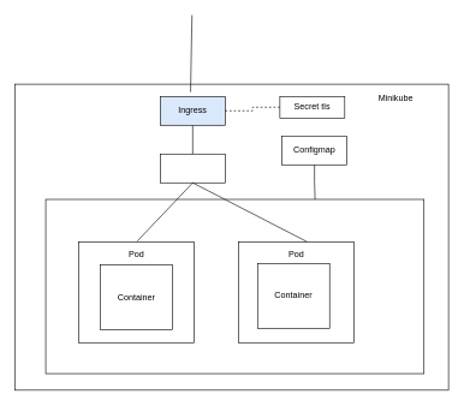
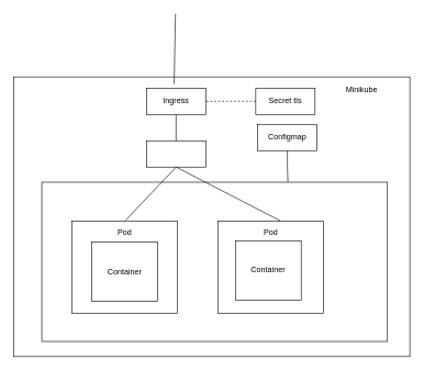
  <mxCell id="0" />
  <mxCell id="1" parent="0" />
  <mxCell id="2" value="" style="rounded=0;whiteSpace=wrap;html=1;" parent="1" vertex="1"><mxGeometry x="20" y="116" width="602" height="425" as="geometry" /></mxCell>
  <mxCell id="3" value="" style="rounded=0;whiteSpace=wrap;html=1;" parent="1" vertex="1"><mxGeometry x="63" y="276" width="525" height="242" as="geometry" /></mxCell>
  <mxCell id="4" value="Minikube" style="text;html=1;strokeColor=none;fillColor=none;align=center;verticalAlign=middle;whiteSpace=wrap;rounded=0;" parent="1" vertex="1"><mxGeometry x="519" y="120" width="60" height="30" as="geometry" /></mxCell>
  <mxCell id="5" value="" style="rounded=0;whiteSpace=wrap;html=1;" parent="1" vertex="1"><mxGeometry x="109" y="335" width="160" height="140" as="geometry" /></mxCell>
  <mxCell id="6" value="Pod" style="text;html=1;strokeColor=none;fillColor=none;align=center;verticalAlign=middle;whiteSpace=wrap;rounded=0;" parent="1" vertex="1"><mxGeometry x="159" y="337" width="60" height="30" as="geometry" /></mxCell>
  <mxCell id="7" value="" style="rounded=0;whiteSpace=wrap;html=1;" parent="1" vertex="1"><mxGeometry x="139" y="367" width="100" height="90" as="geometry" /></mxCell>
  <mxCell id="8" value="Container" style="text;html=1;strokeColor=none;fillColor=none;align=center;verticalAlign=middle;whiteSpace=wrap;rounded=0;" parent="1" vertex="1"><mxGeometry x="159" y="397" width="60" height="30" as="geometry" /></mxCell>
  <mxCell id="9" value="" style="rounded=0;whiteSpace=wrap;html=1;" parent="1" vertex="1"><mxGeometry x="222" y="213" width="90" height="40" as="geometry" /></mxCell>
  <mxCell id="10" value="" style="endArrow=none;html=1;rounded=0;endFill=0;" parent="1" edge="1"><mxGeometry width="50" height="50" relative="1" as="geometry"><mxPoint x="266" y="20" as="sourcePoint" /><mxPoint x="264" y="127" as="targetPoint" /></mxGeometry></mxCell>
  <mxCell id="11" value="" style="rounded=0;whiteSpace=wrap;html=1;" parent="1" vertex="1"><mxGeometry x="331" y="335" width="160" height="140" as="geometry" /></mxCell>
  <mxCell id="12" value="" style="rounded=0;whiteSpace=wrap;html=1;" parent="1" vertex="1"><mxGeometry x="357" y="365" width="100" height="90" as="geometry" /></mxCell>
  <mxCell id="13" value="Container" style="text;html=1;strokeColor=none;fillColor=none;align=center;verticalAlign=middle;whiteSpace=wrap;rounded=0;" parent="1" vertex="1"><mxGeometry x="377" y="395" width="60" height="30" as="geometry" /></mxCell>
  <mxCell id="14" value="Pod" style="text;html=1;strokeColor=none;fillColor=none;align=center;verticalAlign=middle;whiteSpace=wrap;rounded=0;" parent="1" vertex="1"><mxGeometry x="381" y="337" width="60" height="30" as="geometry" /></mxCell>
  <mxCell id="15" style="edgeStyle=orthogonalEdgeStyle;rounded=0;orthogonalLoop=1;jettySize=auto;html=1;exitX=0.5;exitY=1;exitDx=0;exitDy=0;entryX=0.5;entryY=0;entryDx=0;entryDy=0;endArrow=none;endFill=0;" edge="1" parent="1" source="16" target="9"><mxGeometry relative="1" as="geometry" /></mxCell>
- <mxCell id="16" value="Ingress" style="rounded=0;whiteSpace=wrap;html=1;fillColor=#dae8fc;" vertex="1" parent="1"><mxGeometry x="222" y="133" width="90" height="40" as="geometry" /></mxCell>
+ <mxCell id="16" value="Ingress" style="rounded=0;whiteSpace=wrap;html=1;" vertex="1" parent="1"><mxGeometry x="222" y="133" width="90" height="40" as="geometry" /></mxCell>
  <mxCell id="17" style="edgeStyle=orthogonalEdgeStyle;rounded=0;orthogonalLoop=1;jettySize=auto;html=1;exitX=0;exitY=0.5;exitDx=0;exitDy=0;entryX=1;entryY=0.5;entryDx=0;entryDy=0;endArrow=none;endFill=0;dashed=1;" edge="1" parent="1" source="18" target="16"><mxGeometry relative="1" as="geometry" /></mxCell>
- <mxCell id="18" value="Secret tls" style="rounded=0;whiteSpace=wrap;html=1;" vertex="1" parent="1"><mxGeometry x="388" y="133" width="90" height="30" as="geometry" /></mxCell>
+ <mxCell id="18" value="Secret tls" style="rounded=0;whiteSpace=wrap;html=1;" vertex="1" parent="1"><mxGeometry x="388" y="133" width="90" height="40" as="geometry" /></mxCell>
  <mxCell id="19" value="Configmap" style="rounded=0;whiteSpace=wrap;html=1;" vertex="1" parent="1"><mxGeometry x="391" y="188" width="90" height="40" as="geometry" /></mxCell>
  <mxCell id="20" style="edgeStyle=orthogonalEdgeStyle;rounded=0;orthogonalLoop=1;jettySize=auto;html=1;exitX=0.5;exitY=1;exitDx=0;exitDy=0;entryX=0.712;entryY=0;entryDx=0;entryDy=0;entryPerimeter=0;endArrow=none;endFill=0;" edge="1" parent="1" source="19" target="3"><mxGeometry relative="1" as="geometry" /></mxCell>
  <mxCell id="21" value="" style="endArrow=none;html=1;rounded=0;entryX=0.5;entryY=1;entryDx=0;entryDy=0;" edge="1" parent="1" target="9"><mxGeometry width="50" height="50" relative="1" as="geometry"><mxPoint x="190" y="334" as="sourcePoint" /><mxPoint x="348" y="299" as="targetPoint" /></mxGeometry></mxCell>
  <mxCell id="22" value="" style="endArrow=none;html=1;rounded=0;entryX=0.5;entryY=1;entryDx=0;entryDy=0;exitX=0.59;exitY=-0.002;exitDx=0;exitDy=0;exitPerimeter=0;" edge="1" parent="1" source="11" target="9"><mxGeometry width="50" height="50" relative="1" as="geometry"><mxPoint x="224" y="349" as="sourcePoint" /><mxPoint x="274" y="299" as="targetPoint" /></mxGeometry></mxCell>
